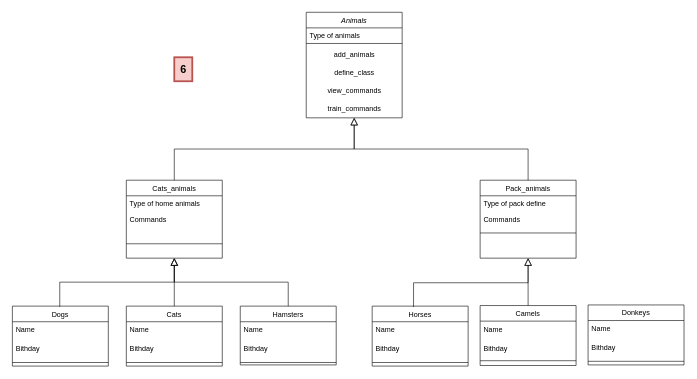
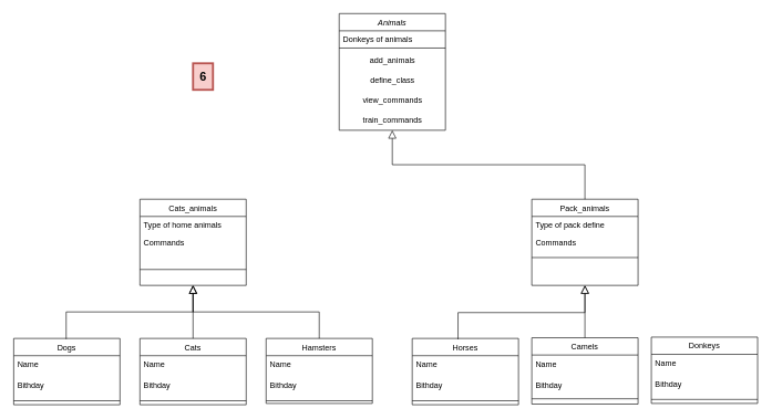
  <mxCell id="0" />
  <mxCell id="1" parent="0" />
  <mxCell id="2" value="Animals" style="swimlane;fontStyle=2;align=center;verticalAlign=top;childLayout=stackLayout;horizontal=1;startSize=26;horizontalStack=0;resizeParent=1;resizeLast=0;collapsible=1;marginBottom=0;rounded=0;shadow=0;strokeWidth=1;" parent="1" vertex="1"><mxGeometry x="510" y="20" width="160" height="176" as="geometry"><mxRectangle x="230" y="140" width="160" height="26" as="alternateBounds" /></mxGeometry></mxCell>
- <mxCell id="3" value="Type of animals" style="text;align=left;verticalAlign=top;spacingLeft=4;spacingRight=4;overflow=hidden;rotatable=0;points=[[0,0.5],[1,0.5]];portConstraint=eastwest;" parent="2" vertex="1"><mxGeometry y="26" width="160" height="22" as="geometry" /></mxCell>
+ <mxCell id="3" value="Donkeys of animals" style="text;align=left;verticalAlign=top;spacingLeft=4;spacingRight=4;overflow=hidden;rotatable=0;points=[[0,0.5],[1,0.5]];portConstraint=eastwest;" parent="2" vertex="1"><mxGeometry y="26" width="160" height="22" as="geometry" /></mxCell>
  <mxCell id="4" value="" style="line;html=1;strokeWidth=1;align=left;verticalAlign=middle;spacingTop=-1;spacingLeft=3;spacingRight=3;rotatable=0;labelPosition=right;points=[];portConstraint=eastwest;" parent="2" vertex="1"><mxGeometry y="48" width="160" height="8" as="geometry" /></mxCell>
  <mxCell id="5" value="add_animals" style="text;html=1;align=center;verticalAlign=middle;resizable=0;points=[];autosize=1;strokeColor=none;fillColor=none;" vertex="1" parent="2"><mxGeometry y="56" width="160" height="30" as="geometry" /></mxCell>
  <mxCell id="6" value="define_class" style="text;html=1;align=center;verticalAlign=middle;resizable=0;points=[];autosize=1;strokeColor=none;fillColor=none;" vertex="1" parent="2"><mxGeometry y="86" width="160" height="30" as="geometry" /></mxCell>
  <mxCell id="7" value="view_commands" style="text;html=1;align=center;verticalAlign=middle;resizable=0;points=[];autosize=1;strokeColor=none;fillColor=none;" vertex="1" parent="2"><mxGeometry y="116" width="160" height="30" as="geometry" /></mxCell>
  <mxCell id="8" value="train_commands" style="text;html=1;align=center;verticalAlign=middle;resizable=0;points=[];autosize=1;strokeColor=none;fillColor=none;" vertex="1" parent="2"><mxGeometry y="146" width="160" height="30" as="geometry" /></mxCell>
  <mxCell id="9" value="Cats_animals" style="swimlane;fontStyle=0;align=center;verticalAlign=top;childLayout=stackLayout;horizontal=1;startSize=26;horizontalStack=0;resizeParent=1;resizeLast=0;collapsible=1;marginBottom=0;rounded=0;shadow=0;strokeWidth=1;" parent="1" vertex="1"><mxGeometry x="210" y="300" width="160" height="130" as="geometry"><mxRectangle x="130" y="380" width="160" height="26" as="alternateBounds" /></mxGeometry></mxCell>
  <mxCell id="10" value="Type of home animals" style="text;align=left;verticalAlign=top;spacingLeft=4;spacingRight=4;overflow=hidden;rotatable=0;points=[[0,0.5],[1,0.5]];portConstraint=eastwest;" parent="9" vertex="1"><mxGeometry y="26" width="160" height="26" as="geometry" /></mxCell>
  <mxCell id="11" value="Commands" style="text;align=left;verticalAlign=top;spacingLeft=4;spacingRight=4;overflow=hidden;rotatable=0;points=[[0,0.5],[1,0.5]];portConstraint=eastwest;rounded=0;shadow=0;html=0;" parent="9" vertex="1"><mxGeometry y="52" width="160" height="32" as="geometry" /></mxCell>
  <mxCell id="12" value="" style="line;html=1;strokeWidth=1;align=left;verticalAlign=middle;spacingTop=-1;spacingLeft=3;spacingRight=3;rotatable=0;labelPosition=right;points=[];portConstraint=eastwest;" parent="9" vertex="1"><mxGeometry y="84" width="160" height="44" as="geometry" /></mxCell>
- <mxCell id="13" value="" style="endArrow=block;endSize=10;endFill=0;shadow=0;strokeWidth=1;rounded=0;edgeStyle=elbowEdgeStyle;elbow=vertical;" parent="1" source="9" target="2" edge="1"><mxGeometry width="160" relative="1" as="geometry"><mxPoint x="490" y="183" as="sourcePoint" /><mxPoint x="490" y="183" as="targetPoint" /></mxGeometry></mxCell>
  <mxCell id="14" value="Pack_animals" style="swimlane;fontStyle=0;align=center;verticalAlign=top;childLayout=stackLayout;horizontal=1;startSize=26;horizontalStack=0;resizeParent=1;resizeLast=0;collapsible=1;marginBottom=0;rounded=0;shadow=0;strokeWidth=1;" parent="1" vertex="1"><mxGeometry x="800" y="300" width="160" height="130" as="geometry"><mxRectangle x="340" y="380" width="170" height="26" as="alternateBounds" /></mxGeometry></mxCell>
  <mxCell id="15" value="Type of pack define" style="text;align=left;verticalAlign=top;spacingLeft=4;spacingRight=4;overflow=hidden;rotatable=0;points=[[0,0.5],[1,0.5]];portConstraint=eastwest;" parent="14" vertex="1"><mxGeometry y="26" width="160" height="26" as="geometry" /></mxCell>
  <mxCell id="16" value="Commands" style="text;align=left;verticalAlign=top;spacingLeft=4;spacingRight=4;overflow=hidden;rotatable=0;points=[[0,0.5],[1,0.5]];portConstraint=eastwest;rounded=0;shadow=0;html=0;" parent="14" vertex="1"><mxGeometry y="52" width="160" height="32" as="geometry" /></mxCell>
  <mxCell id="17" value="" style="line;html=1;strokeWidth=1;align=left;verticalAlign=middle;spacingTop=-1;spacingLeft=3;spacingRight=3;rotatable=0;labelPosition=right;points=[];portConstraint=eastwest;" parent="14" vertex="1"><mxGeometry y="84" width="160" height="8" as="geometry" /></mxCell>
  <mxCell id="18" value="" style="endArrow=block;endSize=10;endFill=0;shadow=0;strokeWidth=1;rounded=0;edgeStyle=elbowEdgeStyle;elbow=vertical;" parent="1" source="14" target="2" edge="1"><mxGeometry width="160" relative="1" as="geometry"><mxPoint x="500" y="353" as="sourcePoint" /><mxPoint x="600" y="251" as="targetPoint" /></mxGeometry></mxCell>
  <mxCell id="19" value="Dogs" style="swimlane;fontStyle=0;align=center;verticalAlign=top;childLayout=stackLayout;horizontal=1;startSize=26;horizontalStack=0;resizeParent=1;resizeLast=0;collapsible=1;marginBottom=0;rounded=0;shadow=0;strokeWidth=1;" parent="1" vertex="1"><mxGeometry x="20" y="510" width="160" height="100" as="geometry"><mxRectangle x="130" y="380" width="160" height="26" as="alternateBounds" /></mxGeometry></mxCell>
  <mxCell id="20" value="Name" style="text;align=left;verticalAlign=top;spacingLeft=4;spacingRight=4;overflow=hidden;rotatable=0;points=[[0,0.5],[1,0.5]];portConstraint=eastwest;rounded=0;shadow=0;html=0;" parent="19" vertex="1"><mxGeometry y="26" width="160" height="32" as="geometry" /></mxCell>
  <mxCell id="21" value="Bithday" style="text;align=left;verticalAlign=top;spacingLeft=4;spacingRight=4;overflow=hidden;rotatable=0;points=[[0,0.5],[1,0.5]];portConstraint=eastwest;rounded=0;shadow=0;html=0;" parent="19" vertex="1"><mxGeometry y="58" width="160" height="32" as="geometry" /></mxCell>
  <mxCell id="22" value="" style="line;html=1;strokeWidth=1;align=left;verticalAlign=middle;spacingTop=-1;spacingLeft=3;spacingRight=3;rotatable=0;labelPosition=right;points=[];portConstraint=eastwest;" parent="19" vertex="1"><mxGeometry y="90" width="160" height="8" as="geometry" /></mxCell>
  <mxCell id="23" value="Cats" style="swimlane;fontStyle=0;align=center;verticalAlign=top;childLayout=stackLayout;horizontal=1;startSize=26;horizontalStack=0;resizeParent=1;resizeLast=0;collapsible=1;marginBottom=0;rounded=0;shadow=0;strokeWidth=1;" parent="1" vertex="1"><mxGeometry x="210" y="510" width="160" height="100" as="geometry"><mxRectangle x="130" y="380" width="160" height="26" as="alternateBounds" /></mxGeometry></mxCell>
  <mxCell id="24" value="Name" style="text;align=left;verticalAlign=top;spacingLeft=4;spacingRight=4;overflow=hidden;rotatable=0;points=[[0,0.5],[1,0.5]];portConstraint=eastwest;rounded=0;shadow=0;html=0;" parent="23" vertex="1"><mxGeometry y="26" width="160" height="32" as="geometry" /></mxCell>
  <mxCell id="25" value="Bithday" style="text;align=left;verticalAlign=top;spacingLeft=4;spacingRight=4;overflow=hidden;rotatable=0;points=[[0,0.5],[1,0.5]];portConstraint=eastwest;rounded=0;shadow=0;html=0;" parent="23" vertex="1"><mxGeometry y="58" width="160" height="32" as="geometry" /></mxCell>
  <mxCell id="26" value="" style="line;html=1;strokeWidth=1;align=left;verticalAlign=middle;spacingTop=-1;spacingLeft=3;spacingRight=3;rotatable=0;labelPosition=right;points=[];portConstraint=eastwest;" parent="23" vertex="1"><mxGeometry y="90" width="160" height="8" as="geometry" /></mxCell>
  <mxCell id="27" value="Hamsters" style="swimlane;fontStyle=0;align=center;verticalAlign=top;childLayout=stackLayout;horizontal=1;startSize=26;horizontalStack=0;resizeParent=1;resizeLast=0;collapsible=1;marginBottom=0;rounded=0;shadow=0;strokeWidth=1;" parent="1" vertex="1"><mxGeometry x="400" y="510" width="160" height="98" as="geometry"><mxRectangle x="130" y="380" width="160" height="26" as="alternateBounds" /></mxGeometry></mxCell>
  <mxCell id="28" value="Name" style="text;align=left;verticalAlign=top;spacingLeft=4;spacingRight=4;overflow=hidden;rotatable=0;points=[[0,0.5],[1,0.5]];portConstraint=eastwest;rounded=0;shadow=0;html=0;" parent="27" vertex="1"><mxGeometry y="26" width="160" height="32" as="geometry" /></mxCell>
  <mxCell id="29" value="Bithday" style="text;align=left;verticalAlign=top;spacingLeft=4;spacingRight=4;overflow=hidden;rotatable=0;points=[[0,0.5],[1,0.5]];portConstraint=eastwest;rounded=0;shadow=0;html=0;" parent="27" vertex="1"><mxGeometry y="58" width="160" height="32" as="geometry" /></mxCell>
  <mxCell id="30" value="" style="line;html=1;strokeWidth=1;align=left;verticalAlign=middle;spacingTop=-1;spacingLeft=3;spacingRight=3;rotatable=0;labelPosition=right;points=[];portConstraint=eastwest;" parent="27" vertex="1"><mxGeometry y="90" width="160" height="8" as="geometry" /></mxCell>
  <mxCell id="31" value="Horses" style="swimlane;fontStyle=0;align=center;verticalAlign=top;childLayout=stackLayout;horizontal=1;startSize=26;horizontalStack=0;resizeParent=1;resizeLast=0;collapsible=1;marginBottom=0;rounded=0;shadow=0;strokeWidth=1;" parent="1" vertex="1"><mxGeometry x="620" y="510" width="160" height="100" as="geometry"><mxRectangle x="130" y="380" width="160" height="26" as="alternateBounds" /></mxGeometry></mxCell>
  <mxCell id="32" value="Name" style="text;align=left;verticalAlign=top;spacingLeft=4;spacingRight=4;overflow=hidden;rotatable=0;points=[[0,0.5],[1,0.5]];portConstraint=eastwest;rounded=0;shadow=0;html=0;" parent="31" vertex="1"><mxGeometry y="26" width="160" height="32" as="geometry" /></mxCell>
  <mxCell id="33" value="Bithday" style="text;align=left;verticalAlign=top;spacingLeft=4;spacingRight=4;overflow=hidden;rotatable=0;points=[[0,0.5],[1,0.5]];portConstraint=eastwest;rounded=0;shadow=0;html=0;" parent="31" vertex="1"><mxGeometry y="58" width="160" height="32" as="geometry" /></mxCell>
  <mxCell id="34" value="" style="line;html=1;strokeWidth=1;align=left;verticalAlign=middle;spacingTop=-1;spacingLeft=3;spacingRight=3;rotatable=0;labelPosition=right;points=[];portConstraint=eastwest;" parent="31" vertex="1"><mxGeometry y="90" width="160" height="8" as="geometry" /></mxCell>
  <mxCell id="35" value="Camels" style="swimlane;fontStyle=0;align=center;verticalAlign=top;childLayout=stackLayout;horizontal=1;startSize=26;horizontalStack=0;resizeParent=1;resizeLast=0;collapsible=1;marginBottom=0;rounded=0;shadow=0;strokeWidth=1;" parent="1" vertex="1"><mxGeometry x="800" y="509" width="160" height="100" as="geometry"><mxRectangle x="130" y="380" width="160" height="26" as="alternateBounds" /></mxGeometry></mxCell>
  <mxCell id="36" value="Name" style="text;align=left;verticalAlign=top;spacingLeft=4;spacingRight=4;overflow=hidden;rotatable=0;points=[[0,0.5],[1,0.5]];portConstraint=eastwest;rounded=0;shadow=0;html=0;" parent="35" vertex="1"><mxGeometry y="26" width="160" height="32" as="geometry" /></mxCell>
  <mxCell id="37" value="Bithday" style="text;align=left;verticalAlign=top;spacingLeft=4;spacingRight=4;overflow=hidden;rotatable=0;points=[[0,0.5],[1,0.5]];portConstraint=eastwest;rounded=0;shadow=0;html=0;" parent="35" vertex="1"><mxGeometry y="58" width="160" height="32" as="geometry" /></mxCell>
  <mxCell id="38" value="" style="line;html=1;strokeWidth=1;align=left;verticalAlign=middle;spacingTop=-1;spacingLeft=3;spacingRight=3;rotatable=0;labelPosition=right;points=[];portConstraint=eastwest;" parent="35" vertex="1"><mxGeometry y="90" width="160" height="4" as="geometry" /></mxCell>
  <mxCell id="39" value="Donkeys" style="swimlane;fontStyle=0;align=center;verticalAlign=top;childLayout=stackLayout;horizontal=1;startSize=26;horizontalStack=0;resizeParent=1;resizeLast=0;collapsible=1;marginBottom=0;rounded=0;shadow=0;strokeWidth=1;" parent="1" vertex="1"><mxGeometry x="980" y="508" width="160" height="100" as="geometry"><mxRectangle x="130" y="380" width="160" height="26" as="alternateBounds" /></mxGeometry></mxCell>
  <mxCell id="40" value="Name" style="text;align=left;verticalAlign=top;spacingLeft=4;spacingRight=4;overflow=hidden;rotatable=0;points=[[0,0.5],[1,0.5]];portConstraint=eastwest;rounded=0;shadow=0;html=0;" parent="39" vertex="1"><mxGeometry y="26" width="160" height="32" as="geometry" /></mxCell>
  <mxCell id="41" value="Bithday" style="text;align=left;verticalAlign=top;spacingLeft=4;spacingRight=4;overflow=hidden;rotatable=0;points=[[0,0.5],[1,0.5]];portConstraint=eastwest;rounded=0;shadow=0;html=0;" parent="39" vertex="1"><mxGeometry y="58" width="160" height="32" as="geometry" /></mxCell>
  <mxCell id="42" value="" style="line;html=1;strokeWidth=1;align=left;verticalAlign=middle;spacingTop=-1;spacingLeft=3;spacingRight=3;rotatable=0;labelPosition=right;points=[];portConstraint=eastwest;" parent="39" vertex="1"><mxGeometry y="90" width="160" height="8" as="geometry" /></mxCell>
  <mxCell id="43" value="" style="endArrow=block;endSize=10;endFill=0;shadow=0;strokeWidth=1;rounded=0;edgeStyle=elbowEdgeStyle;elbow=vertical;exitX=0.431;exitY=0.014;exitDx=0;exitDy=0;exitPerimeter=0;" parent="1" source="31" edge="1"><mxGeometry width="160" relative="1" as="geometry"><mxPoint x="580" y="552" as="sourcePoint" /><mxPoint x="880" y="430" as="targetPoint" /></mxGeometry></mxCell>
  <mxCell id="44" value="" style="endArrow=block;endSize=10;endFill=0;shadow=0;strokeWidth=1;rounded=0;edgeStyle=elbowEdgeStyle;elbow=vertical;exitX=0.5;exitY=0;exitDx=0;exitDy=0;" parent="1" source="35" edge="1"><mxGeometry width="160" relative="1" as="geometry"><mxPoint x="698.96" y="520.98" as="sourcePoint" /><mxPoint x="880" y="430" as="targetPoint" /></mxGeometry></mxCell>
  <mxCell id="45" value="" style="endArrow=block;endSize=10;endFill=0;shadow=0;strokeWidth=1;rounded=0;edgeStyle=elbowEdgeStyle;elbow=vertical;exitX=0.431;exitY=0.014;exitDx=0;exitDy=0;exitPerimeter=0;" parent="1" edge="1"><mxGeometry width="160" relative="1" as="geometry"><mxPoint x="99" y="510.98" as="sourcePoint" /><mxPoint x="290.04" y="430" as="targetPoint" /></mxGeometry></mxCell>
  <mxCell id="46" value="" style="endArrow=block;endSize=10;endFill=0;shadow=0;strokeWidth=1;rounded=0;edgeStyle=elbowEdgeStyle;elbow=vertical;exitX=0.5;exitY=0;exitDx=0;exitDy=0;" parent="1" edge="1"><mxGeometry width="160" relative="1" as="geometry"><mxPoint y="510" as="sourcePoint" x="290" /><mxPoint y="430" as="targetPoint" x="290" /></mxGeometry></mxCell>
  <mxCell id="47" value="" style="endArrow=block;endSize=10;endFill=0;shadow=0;strokeWidth=1;rounded=0;edgeStyle=elbowEdgeStyle;elbow=vertical;entryX=0.5;entryY=1;entryDx=0;entryDy=0;" parent="1" source="27" edge="1"><mxGeometry width="160" relative="1" as="geometry"><mxPoint x="530" y="512" as="sourcePoint" /><mxPoint y="430" as="targetPoint" x="290" /><Array as="points"><mxPoint y="470" x="290" /><mxPoint x="390" y="451" /></Array></mxGeometry></mxCell>
  <mxCell id="48" value="6" style="text;html=1;align=center;verticalAlign=middle;resizable=0;points=[];autosize=1;strokeColor=#b85450;fillColor=#f8cecc;strokeWidth=3;fontStyle=1;fontSize=18;" parent="1" vertex="1"><mxGeometry x="290" y="95" width="30" height="40" as="geometry" /></mxCell>
